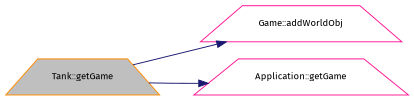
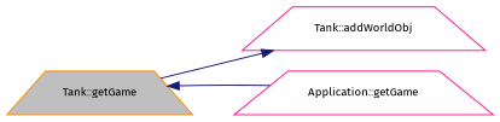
  digraph {
    fontname="Fira Sans"
    rankdir=LR
    node [color=deeppink fillcolor=white fontname="Fira Sans" fontsize=10 shape=trapezium style=filled]
    edge [color=midnightblue fontname="Fira Sans" fontsize=10 labelfontname=Helvetica labelfontsize=10 style=solid]
    n1 [color=darkorange fillcolor=grey75 fontcolor=black height=0.2 label="Tank::getGame" width=0.4]
-   n2 [height=0.2 label="Game::addWorldObj" width=0.4]
+   n2 [height=0.2 label="Tank::addWorldObj" width=0.4]
    n3 [height=0.2 label="Application::getGame" width=0.4]
    n1 -> n2
-   n1 -> n3
+   n3 -> n1
  }
